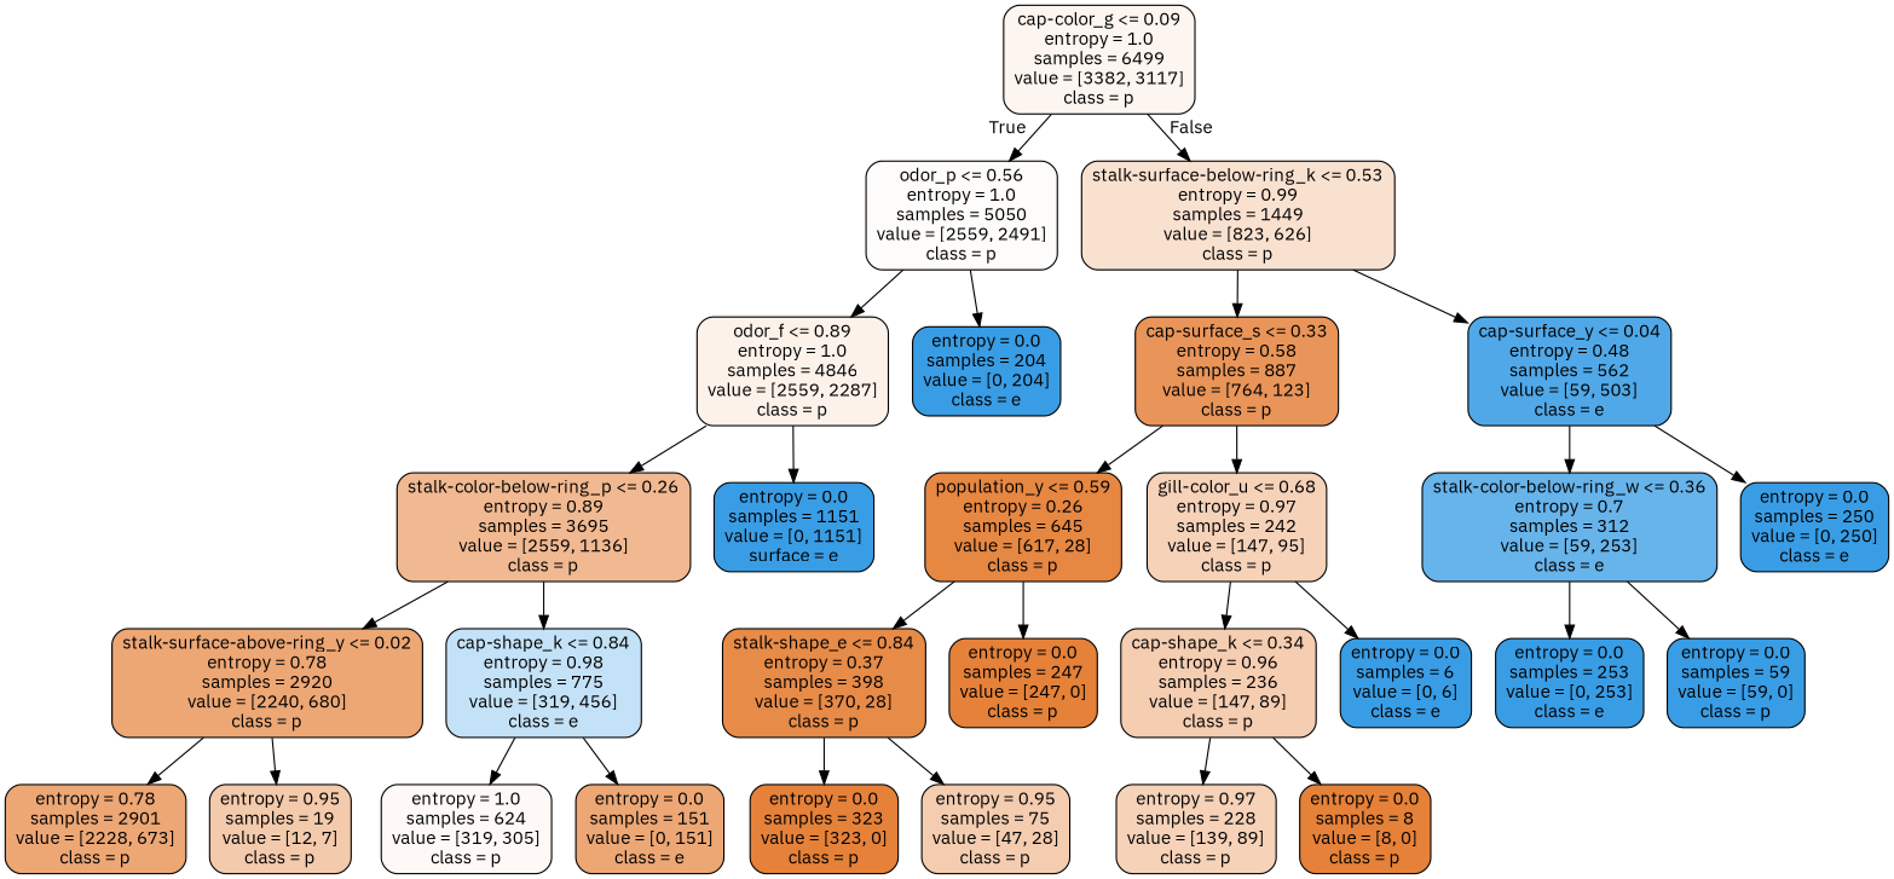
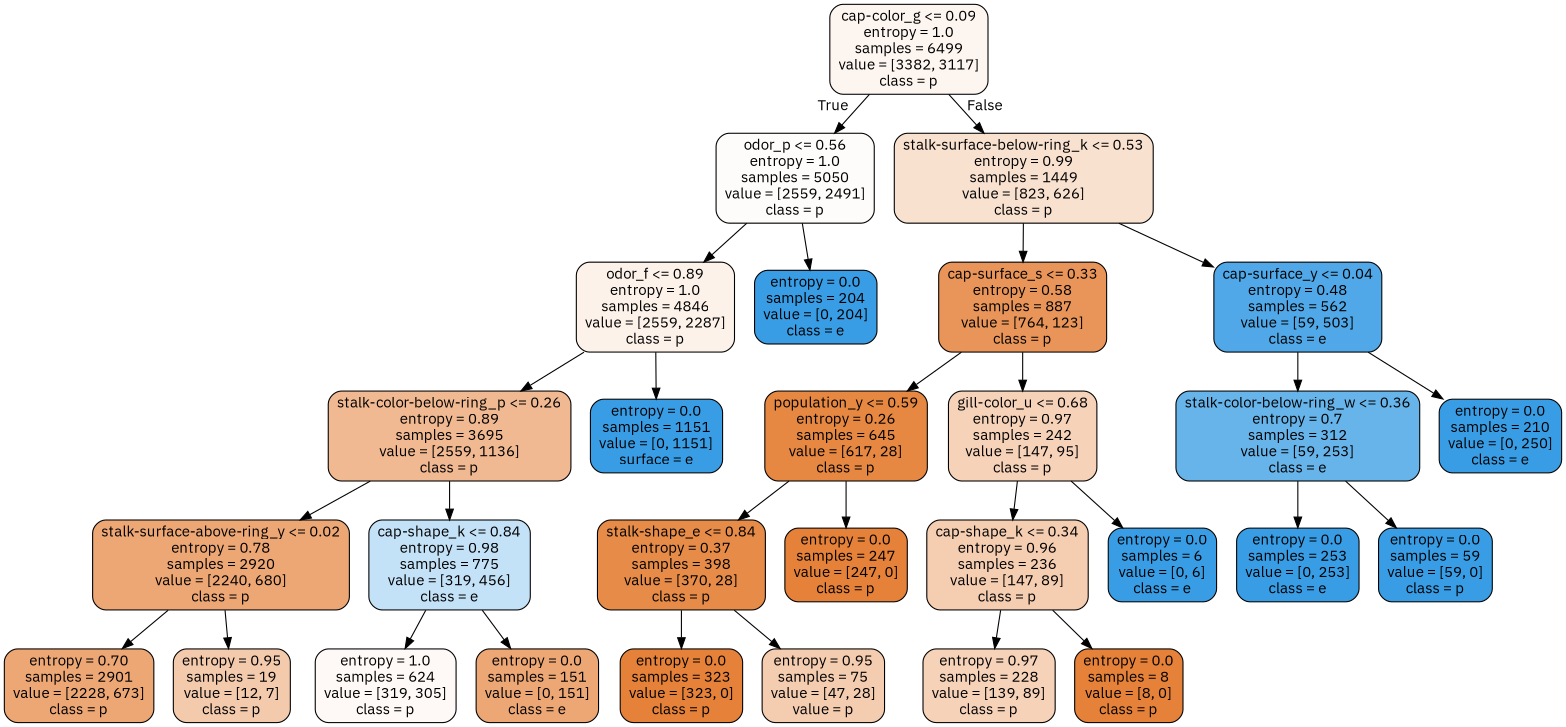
  digraph {
    fontname="IBM Plex Sans"
    node [color=black fillcolor="#399de5" fontname="IBM Plex Sans" shape=box style="filled, rounded"]
    edge [fontname="IBM Plex Sans"]
    n1 [fillcolor="#fdf5ef" label="cap-color_g <= 0.09\nentropy = 1.0\nsamples = 6499\nvalue = [3382, 3117]\nclass = p"]
    n2 [fillcolor="#fefcfa" label="odor_p <= 0.56\nentropy = 1.0\nsamples = 5050\nvalue = [2559, 2491]\nclass = p"]
    n3 [fillcolor="#f9e1d0" label="stalk-surface-below-ring_k <= 0.53\nentropy = 0.99\nsamples = 1449\nvalue = [823, 626]\nclass = p"]
    n4 [fillcolor="#fcf2ea" label="odor_f <= 0.89\nentropy = 1.0\nsamples = 4846\nvalue = [2559, 2287]\nclass = p"]
    n5 [label="entropy = 0.0\nsamples = 204\nvalue = [0, 204]\nclass = e"]
    n6 [fillcolor="#e99559" label="cap-surface_s <= 0.33\nentropy = 0.58\nsamples = 887\nvalue = [764, 123]\nclass = p"]
    n7 [fillcolor="#50a8e8" label="cap-surface_y <= 0.04\nentropy = 0.48\nsamples = 562\nvalue = [59, 503]\nclass = e"]
    n8 [fillcolor="#f1b991" label="stalk-color-below-ring_p <= 0.26\nentropy = 0.89\nsamples = 3695\nvalue = [2559, 1136]\nclass = p"]
    n9 [label="entropy = 0.0\nsamples = 1151\nvalue = [0, 1151]\nsurface = e"]
    n10 [fillcolor="#eda775" label="stalk-surface-above-ring_y <= 0.02\nentropy = 0.78\nsamples = 2920\nvalue = [2240, 680]\nclass = p"]
    n11 [fillcolor="#c4e2f7" label="cap-shape_k <= 0.84\nentropy = 0.98\nsamples = 775\nvalue = [319, 456]\nclass = e"]
-   n12 [fillcolor="#eda775" label="entropy = 0.78\nsamples = 2901\nvalue = [2228, 673]\nclass = p"]
+   n12 [fillcolor="#eda775" label="entropy = 0.70\nsamples = 2901\nvalue = [2228, 673]\nclass = p"]
    n13 [fillcolor="#f4caac" label="entropy = 0.95\nsamples = 19\nvalue = [12, 7]\nclass = p"]
    n14 [fillcolor="#fef9f6" label="entropy = 1.0\nsamples = 624\nvalue = [319, 305]\nclass = p"]
    n15 [fillcolor="#eda775" label="entropy = 0.0\nsamples = 151\nvalue = [0, 151]\nclass = e"]
    n16 [fillcolor="#e68742" label="population_y <= 0.59\nentropy = 0.26\nsamples = 645\nvalue = [617, 28]\nclass = p"]
    n17 [fillcolor="#f6d2b9" label="gill-color_u <= 0.68\nentropy = 0.97\nsamples = 242\nvalue = [147, 95]\nclass = p"]
    n18 [fillcolor="#67b4eb" label="stalk-color-below-ring_w <= 0.36\nentropy = 0.7\nsamples = 312\nvalue = [59, 253]\nclass = e"]
-   n19 [label="entropy = 0.0\nsamples = 250\nvalue = [0, 250]\nclass = e"]
+   n19 [label="entropy = 0.0\nsamples = 210\nvalue = [0, 250]\nclass = e"]
    n20 [fillcolor="#e78b48" label="stalk-shape_e <= 0.84\nentropy = 0.37\nsamples = 398\nvalue = [370, 28]\nclass = p"]
    n21 [fillcolor="#e58139" label="entropy = 0.0\nsamples = 247\nvalue = [247, 0]\nclass = p"]
    n22 [fillcolor="#f5cdb1" label="cap-shape_k <= 0.34\nentropy = 0.96\nsamples = 236\nvalue = [147, 89]\nclass = p"]
    n23 [label="entropy = 0.0\nsamples = 6\nvalue = [0, 6]\nclass = e"]
    n24 [fillcolor="#e58139" label="entropy = 0.0\nsamples = 323\nvalue = [323, 0]\nclass = p"]
-   n25 [fillcolor="#f4ccaf" label="entropy = 0.95\nsamples = 75\nvalue = [47, 28]\nclass = p"]
+   n25 [fillcolor="#f4ccaf" label="entropy = 0.95\nsamples = 75\nvalue = [47, 28]\nvalue = p"]
    n26 [fillcolor="#f6d2b8" label="entropy = 0.97\nsamples = 228\nvalue = [139, 89]\nclass = p"]
    n27 [fillcolor="#e58139" label="entropy = 0.0\nsamples = 8\nvalue = [8, 0]\nclass = p"]
    n28 [label="entropy = 0.0\nsamples = 253\nvalue = [0, 253]\nclass = e"]
    n29 [label="entropy = 0.0\nsamples = 59\nvalue = [59, 0]\nclass = p"]
    n1 -> n2 [headlabel=True labelangle=45 labeldistance=2.5]
    n1 -> n3 [headlabel=False labelangle=-45 labeldistance=2.5]
    n2 -> n4
    n2 -> n5
    n3 -> n6
    n3 -> n7
    n4 -> n8
    n4 -> n9
    n6 -> n16
    n6 -> n17
    n7 -> n18
    n7 -> n19
    n8 -> n10
    n8 -> n11
    n10 -> n12
    n10 -> n13
    n11 -> n14
    n11 -> n15
    n16 -> n20
    n16 -> n21
    n17 -> n22
    n17 -> n23
    n18 -> n28
    n18 -> n29
    n20 -> n24
    n20 -> n25
    n22 -> n26
    n22 -> n27
  }
